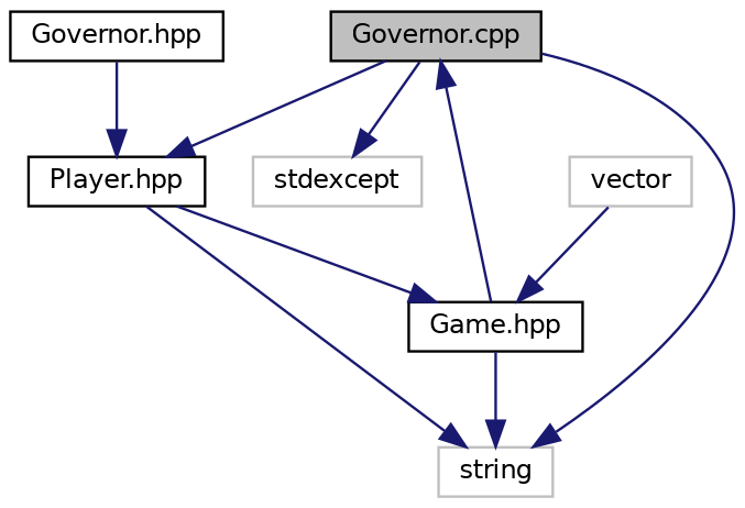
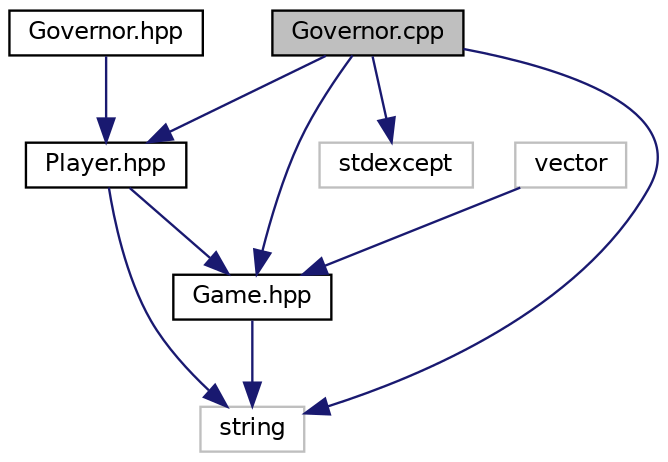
  digraph {
    node [color=black fillcolor=white fontname=Helvetica fontsize=10 shape=record style=filled]
    edge [color=midnightblue fontname=Helvetica fontsize=10 labelfontname=Helvetica labelfontsize=10 style=solid]
    n1 [fillcolor=grey75 fontcolor=black height=0.2 label="Governor.cpp" width=0.4]
    n2 [height=0.2 label="Player.hpp" width=0.4]
    n3 [height=0.2 label="Game.hpp" width=0.4]
    n4 [color=grey75 height=0.2 label=stdexcept width=0.4]
    n5 [color=grey75 height=0.2 label=string width=0.4]
    n6 [height=0.2 label="Governor.hpp" width=0.4]
    n7 [color=grey75 height=0.2 label=vector width=0.4]
    n1 -> n2
-   n3 -> n1
+   n1 -> n3
    n1 -> n4
    n1 -> n5
    n2 -> n3
    n2 -> n5
    n3 -> n5
    n6 -> n2
    n7 -> n3
  }
